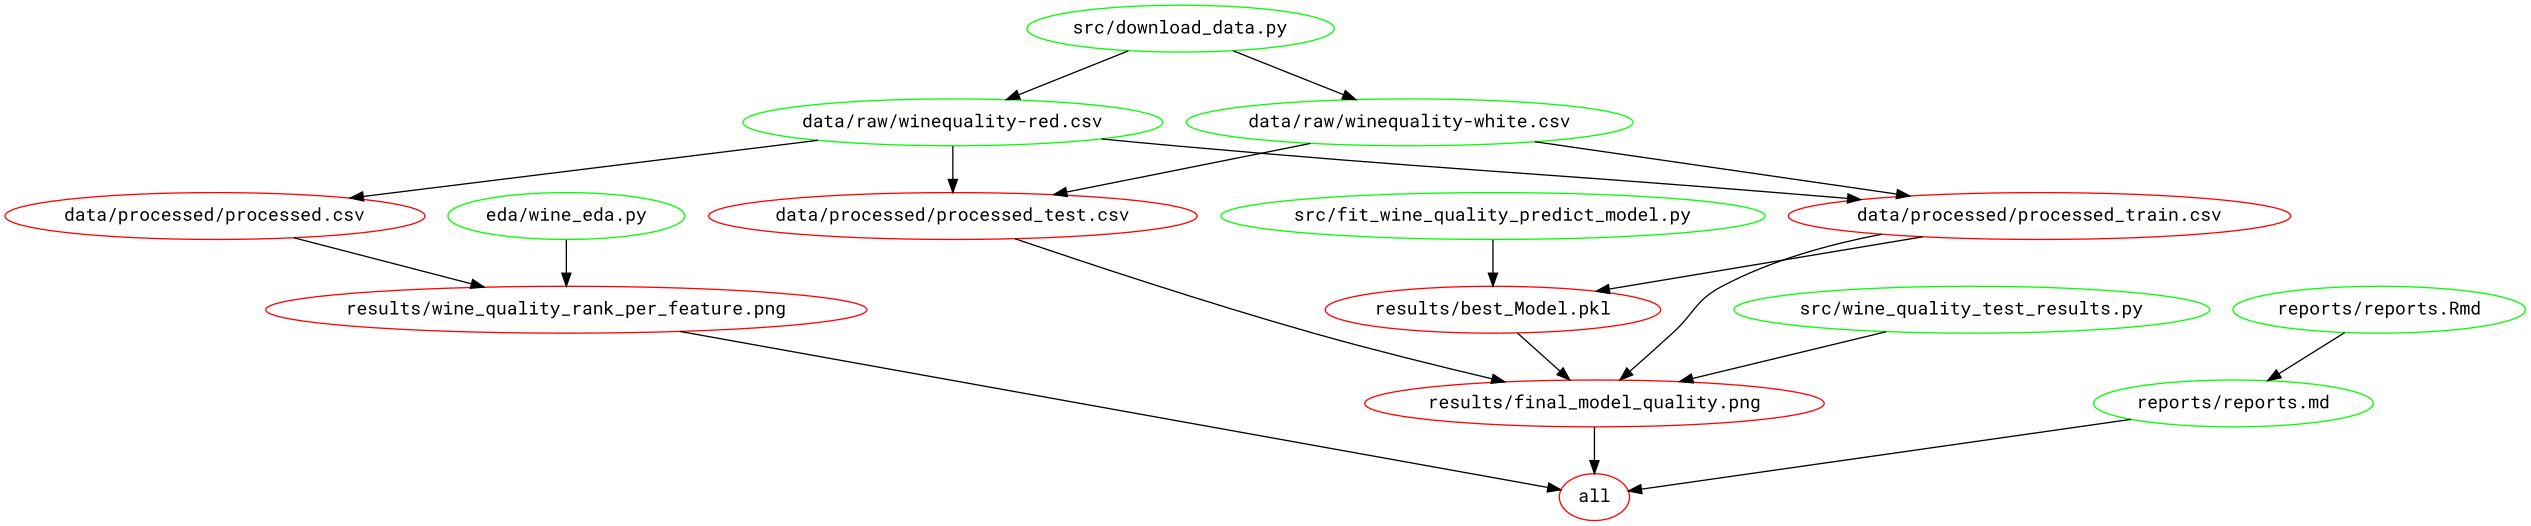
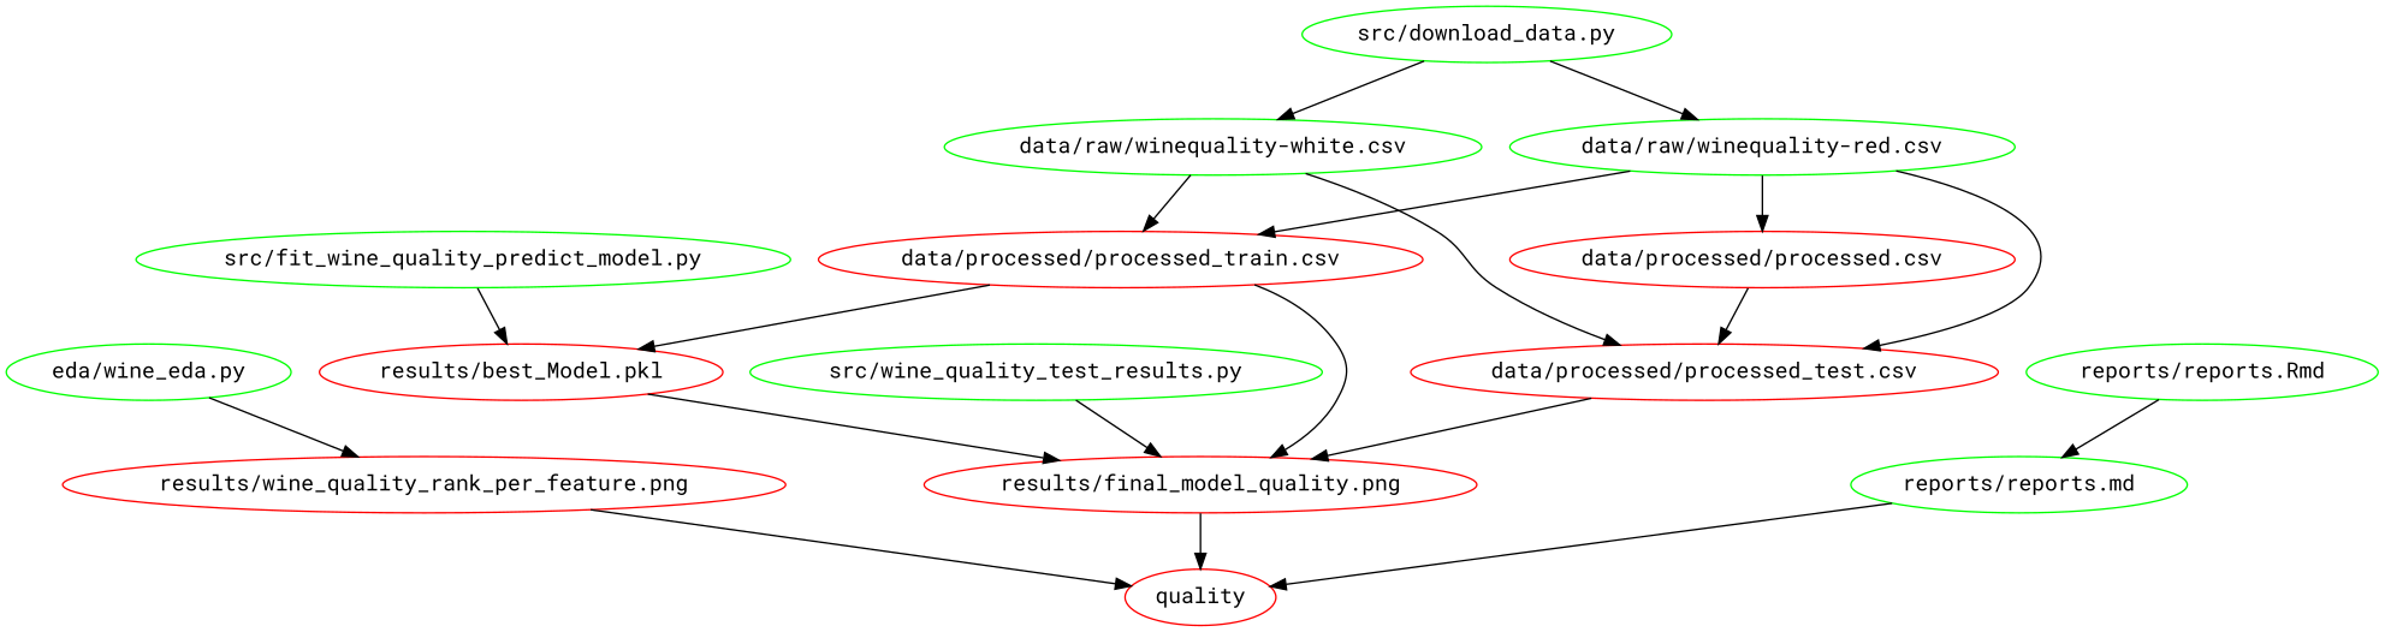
  digraph {
    fontname="Roboto Mono"
    node [color=green fontname="Roboto Mono"]
    edge [fontname="Roboto Mono"]
-   n1 [color=red label=all]
+   n1 [color=red label=quality]
    n2 [color=red label="data/processed/processed.csv"]
    n3 [color=red label="results/wine_quality_rank_per_feature.png"]
    n4 [color=red label="data/processed/processed_test.csv"]
    n5 [color=red label="results/final_model_quality.png"]
    n6 [color=red label="data/processed/processed_train.csv"]
    n7 [color=red label="results/best_Model.pkl"]
    n8 [label="data/raw/winequality-red.csv"]
    n9 [label="data/raw/winequality-white.csv"]
    n10 [label="eda/wine_eda.py"]
    n11 [label="reports/reports.Rmd"]
    n12 [label="reports/reports.md"]
    n13 [label="src/download_data.py"]
    n14 [label="src/fit_wine_quality_predict_model.py"]
    n15 [label="src/wine_quality_test_results.py"]
-   n2 -> n3
+   n2 -> n4
    n3 -> n1
    n4 -> n5
    n5 -> n1
    n6 -> n5
    n6 -> n7
    n7 -> n5
    n8 -> n2
    n8 -> n4
    n8 -> n6
    n9 -> n4
    n9 -> n6
    n10 -> n3
    n11 -> n12
    n12 -> n1
    n13 -> n8
    n13 -> n9
    n14 -> n7
    n15 -> n5
  }
